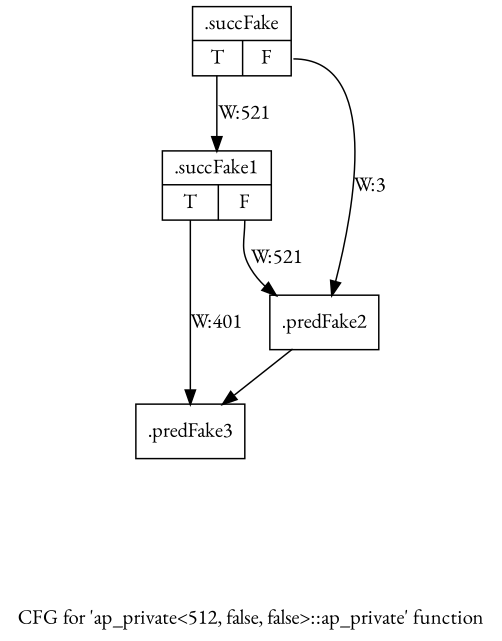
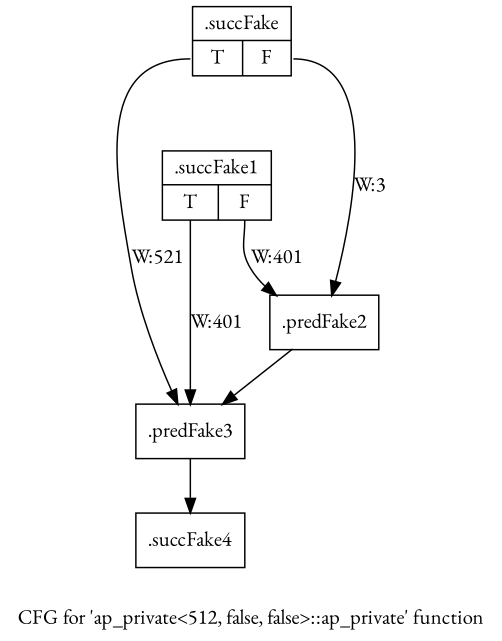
  digraph {
    fontname="EB Garamond"
    label="CFG for 'ap_private\<512, false, false\>::ap_private' function"
    node [filename="/mnt/xilinx/Vitis_HLS/2021.2/include/etc/ap_private.h" fontname="EB Garamond" linenumber=3486 shape=record]
    edge [filename="/mnt/xilinx/Vitis_HLS/2021.2/include/etc/ap_private.h" fontname="EB Garamond"]
    n1 [label="{.succFake|{<s0>T|<s1>F}}"]
    n2 [label="{.succFake1|{<s0>T|<s1>F}}"]
    n3 [label="{.predFake2}"]
    n4 [label="{.predFake3}"]
-   n1 -> n2 [execusionnum=520 label="W:521" tailport=s0]
+   n5 [label="{.succFake4}"]
+   n1 -> n4 [execusionnum=520 label="W:521" tailport=s0]
    n1 -> n3 [label="W:3" tailport=s1 filename=""]
-   n2 -> n3 [label="W:521" tailport=s1 filename=""]
+   n2 -> n3 [label="W:401" tailport=s1 filename=""]
    n2 -> n4 [execusionnum=120 label="W:401" tailport=s0]
    n3 -> n4 [execusionnum=400]
+   n4 -> n5 [execusionnum=520]
  }
